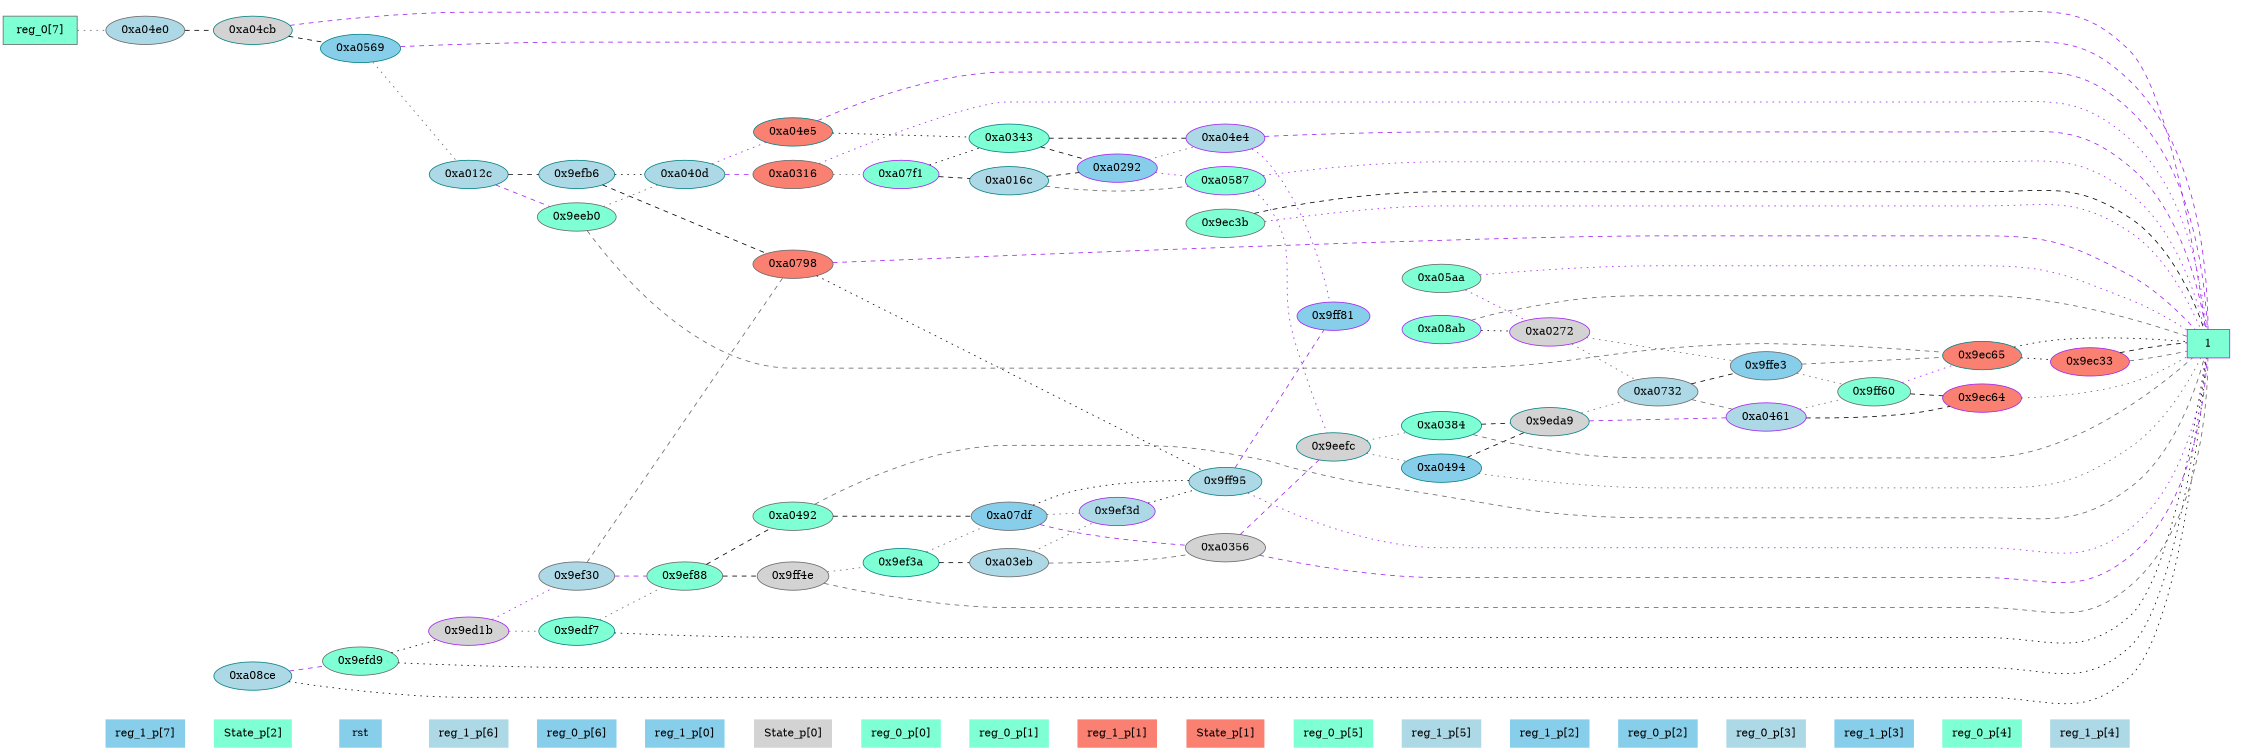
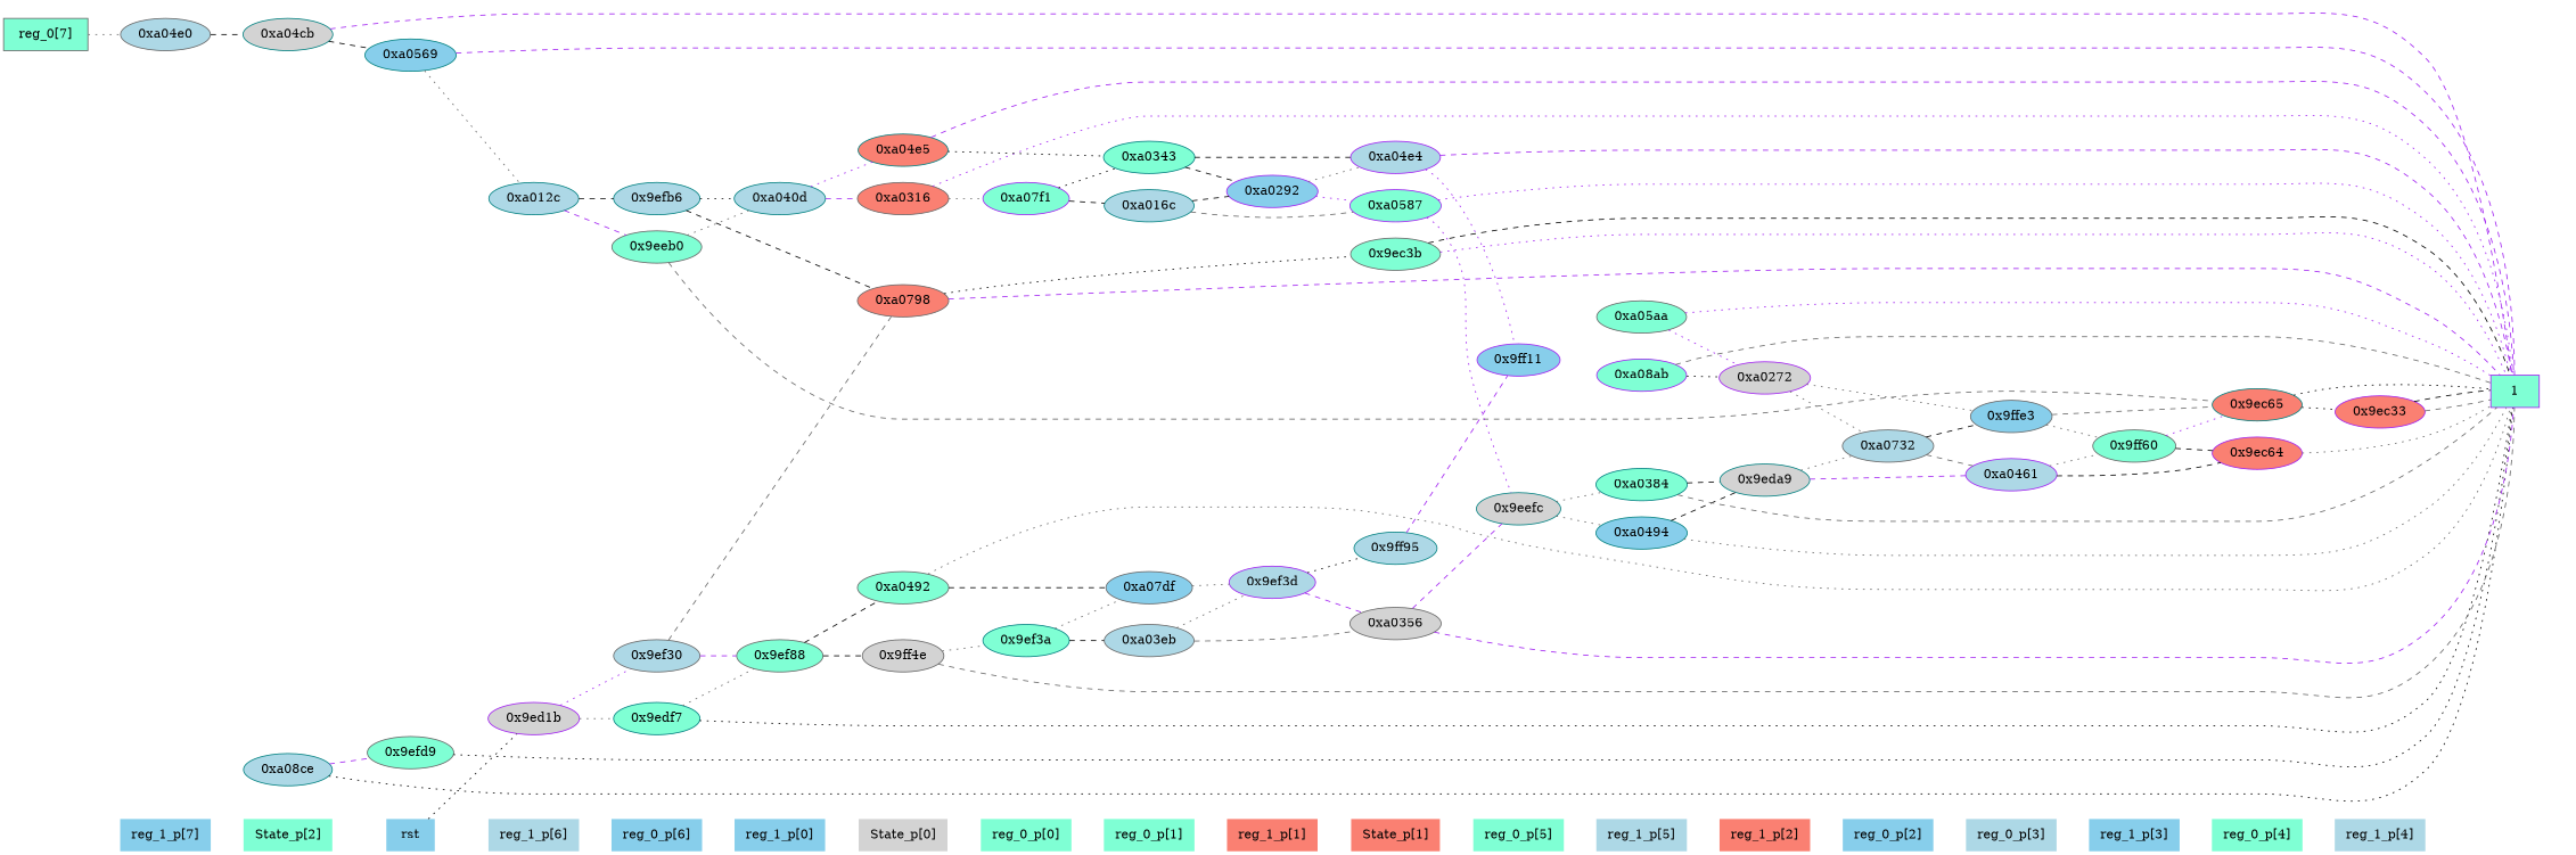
  digraph {
    rankdir=LR
    node [style=filled color=gray40 fillcolor=aquamarine]
    edge [dir=none style=dotted color=black]
    "CONST NODES" [shape=plaintext style=invis color="" fillcolor=""]
    " reg_1_p[7] " [color=purple fillcolor=skyblue shape=plaintext]
    " State_p[2] " [color=purple shape=plaintext]
    " rst " [color=purple fillcolor=skyblue shape=plaintext]
    " reg_1_p[6] " [fillcolor=lightblue shape=plaintext]
    " reg_0_p[6] " [fillcolor=skyblue shape=plaintext]
    " reg_1_p[0] " [color=teal fillcolor=skyblue shape=plaintext]
    " State_p[0] " [color=teal fillcolor=lightgrey shape=plaintext]
    " reg_0_p[0] " [shape=plaintext]
    " reg_0_p[1] " [color=teal shape=plaintext]
    " reg_1_p[1] " [color=purple fillcolor=salmon shape=plaintext]
    " State_p[1] " [fillcolor=salmon shape=plaintext]
    " reg_0_p[5] " [color=purple shape=plaintext]
    " reg_1_p[5] " [fillcolor=lightblue shape=plaintext]
-   " reg_1_p[2] " [fillcolor=skyblue shape=plaintext]
+   " reg_1_p[2] " [fillcolor=salmon shape=plaintext]
    " reg_0_p[2] " [color=teal fillcolor=skyblue shape=plaintext]
    " reg_0_p[3] " [fillcolor=lightblue shape=plaintext]
    " reg_1_p[3] " [color=teal fillcolor=skyblue shape=plaintext]
    " reg_0_p[4] " [color=purple shape=plaintext]
    " reg_1_p[4] " [fillcolor=lightblue shape=plaintext]
    "  reg_0[7]  " [shape=box]
    "0xa04e0" [fillcolor=lightblue]
    "0xa04cb" [color=teal fillcolor=lightgrey]
    "0xa08ce" [color=teal fillcolor=lightblue]
    "0x9efd9"
    "0xa0569" [color=teal fillcolor=skyblue]
    "0xa012c" [color=teal fillcolor=lightblue]
    "0x9ed1b" [color=purple fillcolor=lightgrey]
    "0x9ef30" [fillcolor=lightblue]
    "0x9eeb0"
    "0x9edf7" [color=teal]
    "0x9efb6" [color=teal fillcolor=lightblue]
    "0xa040d" [color=teal fillcolor=lightblue]
    "0x9ef88"
    "0xa0316" [fillcolor=salmon]
    "0xa04e5" [color=teal fillcolor=salmon]
    "0xa0798" [fillcolor=salmon]
    "0x9ff4e" [fillcolor=lightgrey]
    "0xa0492"
    "0x9ef3a" [color=teal]
    "0xa07f1" [color=purple]
    "0xa07df" [fillcolor=skyblue]
    "0xa0343" [color=teal]
    "0xa016c" [color=teal fillcolor=lightblue]
    "0xa03eb" [fillcolor=lightblue]
    "0xa0292" [color=purple fillcolor=skyblue]
    "0x9ef3d" [color=purple fillcolor=lightblue]
    "0xa0356" [fillcolor=lightgrey]
    "0xa0587" [color=purple]
    "0x9ec3b"
    "0x9ff95" [color=teal fillcolor=lightblue]
    "0xa04e4" [color=purple fillcolor=lightblue]
    "0x9eefc" [color=teal fillcolor=lightgrey]
-   "0x9ff11" [color=purple fillcolor=skyblue label="0x9ff81"]
+   "0x9ff11" [color=purple fillcolor=skyblue]
    "0xa08ab" [color=purple]
    "0xa05aa"
    "0xa0494" [color=teal fillcolor=skyblue]
    "0xa0384" [color=teal]
    "0xa0272" [color=purple fillcolor=lightgrey]
    "0x9eda9" [color=teal fillcolor=lightgrey]
    "0xa0732" [fillcolor=lightblue]
    "0x9ffe3" [fillcolor=skyblue]
    "0xa0461" [color=purple fillcolor=lightblue]
    "0x9ff60"
    "0x9ec65" [color=teal fillcolor=salmon]
    "0x9ec64" [color=purple fillcolor=salmon]
    "0x9ec33" [color=purple fillcolor=salmon]
    n68 [color=purple label=1 shape=box]
    subgraph sub_1 {
      "CONST NODES"
      " reg_1_p[7] "
      " State_p[2] "
      " rst "
      " reg_1_p[6] "
      " reg_0_p[6] "
      " reg_1_p[0] "
      " State_p[0] "
      " reg_0_p[0] "
      " reg_0_p[1] "
      " reg_1_p[1] "
      " State_p[1] "
      " reg_0_p[5] "
      " reg_1_p[5] "
      " reg_1_p[2] "
      " reg_0_p[2] "
      " reg_0_p[3] "
      " reg_1_p[3] "
      " reg_0_p[4] "
      " reg_1_p[4] "
    }
    subgraph sub_2 {
      rank=same
      "  reg_0[7]  "
    }
    subgraph sub_3 {
      rank=same
      " reg_1_p[7] "
      "0xa04e0"
    }
    subgraph sub_4 {
      rank=same
      " State_p[2] "
      "0xa04cb"
      "0xa08ce"
    }
    subgraph sub_5 {
      rank=same
      " rst "
      "0x9efd9"
      "0xa0569"
    }
    subgraph sub_6 {
      rank=same
      " reg_1_p[6] "
      "0xa012c"
      "0x9ed1b"
    }
    subgraph sub_7 {
      rank=same
      " reg_0_p[6] "
      "0x9ef30"
      "0x9eeb0"
      "0x9edf7"
      "0x9efb6"
    }
    subgraph sub_8 {
      rank=same
      " reg_1_p[0] "
      "0xa040d"
      "0x9ef88"
    }
    subgraph sub_9 {
      rank=same
      " State_p[0] "
      "0xa0316"
      "0xa04e5"
      "0xa0798"
      "0x9ff4e"
      "0xa0492"
    }
    subgraph sub_10 {
      rank=same
      " reg_0_p[0] "
      "0x9ef3a"
      "0xa07f1"
    }
    subgraph sub_11 {
      rank=same
      " reg_0_p[1] "
      "0xa07df"
      "0xa0343"
      "0xa016c"
      "0xa03eb"
    }
    subgraph sub_12 {
      rank=same
      " reg_1_p[1] "
      "0xa0292"
      "0x9ef3d"
    }
    subgraph sub_13 {
      rank=same
      " State_p[1] "
      "0xa0356"
      "0xa0587"
      "0x9ec3b"
      "0x9ff95"
      "0xa04e4"
    }
    subgraph sub_14 {
      rank=same
      " reg_0_p[5] "
      "0x9eefc"
      "0x9ff11"
    }
    subgraph sub_15 {
      rank=same
      " reg_1_p[5] "
      "0xa08ab"
      "0xa05aa"
      "0xa0494"
      "0xa0384"
    }
    subgraph sub_16 {
      rank=same
      " reg_1_p[2] "
      "0xa0272"
      "0x9eda9"
    }
    subgraph sub_17 {
      rank=same
      " reg_0_p[2] "
      "0xa0732"
    }
    subgraph sub_18 {
      rank=same
      " reg_0_p[3] "
      "0x9ffe3"
      "0xa0461"
    }
    subgraph sub_19 {
      rank=same
      " reg_1_p[3] "
      "0x9ff60"
    }
    subgraph sub_20 {
      rank=same
      " reg_0_p[4] "
      "0x9ec65"
      "0x9ec64"
    }
    subgraph sub_21 {
      rank=same
      " reg_1_p[4] "
      "0x9ec33"
    }
    subgraph sub_22 {
      rank=same
      "CONST NODES"
      subgraph sub_23 {
        rank=same
        n68
      }
    }
    " reg_1_p[7] " -> " State_p[2] " [style=invis color=""]
    " State_p[2] " -> " rst " [style=invis color=""]
    " rst " -> " reg_1_p[6] " [style=invis color=""]
    " reg_1_p[6] " -> " reg_0_p[6] " [style=invis color=""]
    " reg_0_p[6] " -> " reg_1_p[0] " [style=invis color=""]
    " reg_1_p[0] " -> " State_p[0] " [style=invis color=""]
    " State_p[0] " -> " reg_0_p[0] " [style=invis color=""]
    " reg_0_p[0] " -> " reg_0_p[1] " [style=invis color=""]
    " reg_0_p[1] " -> " reg_1_p[1] " [style=invis color=""]
    " reg_1_p[1] " -> " State_p[1] " [style=invis color=""]
    " State_p[1] " -> " reg_0_p[5] " [style=invis color=""]
    " reg_0_p[5] " -> " reg_1_p[5] " [style=invis color=""]
    " reg_1_p[5] " -> " reg_1_p[2] " [style=invis color=""]
    " reg_1_p[2] " -> " reg_0_p[2] " [style=invis color=""]
    " reg_0_p[2] " -> " reg_0_p[3] " [style=invis color=""]
    " reg_0_p[3] " -> " reg_1_p[3] " [style=invis color=""]
    " reg_1_p[3] " -> " reg_0_p[4] " [style=invis color=""]
    " reg_0_p[4] " -> " reg_1_p[4] " [style=invis color=""]
    " reg_1_p[4] " -> "CONST NODES" [style=invis color=""]
    "  reg_0[7]  " -> "0xa04e0" [color=gray40]
    "0xa04e0" -> "0xa04cb" [style=dashed]
    "0xa04cb" -> "0xa0569" [style=dashed]
    "0xa04cb" -> n68 [color=purple style=dashed]
    "0xa08ce" -> "0x9efd9" [color=purple style=dashed]
    "0xa08ce" -> n68
-   "0x9efd9" -> "0x9ed1b"
+   " rst " -> "0x9ed1b"
    "0x9efd9" -> n68
    "0xa0569" -> "0xa012c" [color=gray40]
    "0xa0569" -> n68 [color=purple style=dashed]
    "0xa012c" -> "0x9eeb0" [color=purple style=dashed]
    "0xa012c" -> "0x9efb6" [style=dashed]
    "0x9ed1b" -> "0x9ef30" [color=purple]
    "0x9ed1b" -> "0x9edf7" [color=gray40]
    "0x9ef30" -> "0x9ef88" [color=purple style=dashed]
    "0x9ef30" -> "0xa0798" [color=gray40 style=dashed]
    "0x9eeb0" -> "0xa040d" [color=gray40]
    "0x9eeb0" -> "0x9ec65" [color=gray40 style=dashed]
    "0x9edf7" -> "0x9ef88" [color=gray40]
    "0x9edf7" -> n68
    "0x9efb6" -> "0xa040d"
    "0x9efb6" -> "0xa0798" [style=dashed]
    "0xa040d" -> "0xa0316" [color=purple style=dashed]
    "0xa040d" -> "0xa04e5" [color=purple]
    "0x9ef88" -> "0x9ff4e" [style=dashed]
    "0x9ef88" -> "0xa0492" [style=dashed]
    "0xa0316" -> "0xa07f1" [color=gray40]
    "0xa0316" -> n68 [color=purple]
    "0xa04e5" -> "0xa0343"
    "0xa04e5" -> n68 [color=purple style=dashed]
-   "0xa0798" -> "0x9ff95"
+   "0xa0798" -> "0x9ec3b"
    "0xa0798" -> n68 [color=purple style=dashed]
    "0x9ff4e" -> "0x9ef3a" [color=gray40]
    "0x9ff4e" -> n68 [color=gray40 style=dashed]
    "0xa0492" -> "0xa07df" [style=dashed]
-   "0xa0492" -> n68 [color=gray40 style=dashed]
+   "0xa0492" -> n68 [color=gray40]
    "0x9ef3a" -> "0xa07df" [color=gray40]
    "0x9ef3a" -> "0xa03eb" [style=dashed]
    "0xa07f1" -> "0xa0343"
    "0xa07f1" -> "0xa016c" [style=dashed]
    "0xa07df" -> "0x9ef3d" [color=gray40]
-   "0xa07df" -> "0x9ff95"
    "0xa0343" -> "0xa0292" [style=dashed]
    "0xa0343" -> "0xa04e4" [style=dashed]
    "0xa016c" -> "0xa0292" [style=dashed]
    "0xa016c" -> "0xa0587" [color=gray40 style=dashed]
    "0xa03eb" -> "0x9ef3d" [color=gray40]
    "0xa03eb" -> "0xa0356" [color=gray40 style=dashed]
    "0xa0292" -> "0xa0587" [color=purple]
    "0xa0292" -> "0xa04e4" [color=gray40]
-   "0xa07df" -> "0xa0356" [color=purple style=dashed]
+   "0x9ef3d" -> "0xa0356" [color=purple style=dashed]
    "0x9ef3d" -> "0x9ff95"
    "0xa0356" -> "0x9eefc" [color=purple style=dashed]
    "0xa0356" -> n68 [color=purple style=dashed]
    "0xa0587" -> "0x9eefc" [color=purple]
    "0xa0587" -> n68 [color=purple]
    "0x9ec3b" -> n68 [color=purple]
    "0x9ec3b" -> n68 [style=dashed]
    "0x9ff95" -> "0x9ff11" [color=purple style=dashed]
-   "0x9ff95" -> n68 [color=purple]
    "0xa04e4" -> "0x9ff11" [color=purple]
    "0xa04e4" -> n68 [color=purple style=dashed]
    "0x9eefc" -> "0xa0494" [color=gray40]
    "0x9eefc" -> "0xa0384" [color=gray40]
    "0xa08ab" -> "0xa0272"
    "0xa08ab" -> n68 [color=gray40 style=dashed]
    "0xa05aa" -> "0xa0272" [color=purple]
    "0xa05aa" -> n68 [color=purple]
    "0xa0494" -> "0x9eda9" [style=dashed]
    "0xa0494" -> n68 [color=gray40]
    "0xa0384" -> "0x9eda9" [style=dashed]
    "0xa0384" -> n68 [color=gray40 style=dashed]
    "0xa0272" -> "0xa0732" [color=gray40]
    "0xa0272" -> "0x9ffe3" [color=gray40]
    "0x9eda9" -> "0xa0732" [color=gray40]
    "0x9eda9" -> "0xa0461" [color=purple style=dashed]
    "0xa0732" -> "0x9ffe3" [style=dashed]
    "0xa0732" -> "0xa0461" [color=gray40 style=dashed]
    "0x9ffe3" -> "0x9ff60" [color=gray40]
    "0x9ffe3" -> "0x9ec65" [color=gray40 style=dashed]
    "0xa0461" -> "0x9ff60" [color=gray40]
    "0xa0461" -> "0x9ec64" [style=dashed]
    "0x9ff60" -> "0x9ec65" [color=purple]
    "0x9ff60" -> "0x9ec64" [style=dashed]
    "0x9ec65" -> "0x9ec33"
    "0x9ec65" -> n68
    "0x9ec64" -> n68 [color=gray40]
    "0x9ec33" -> n68 [color=gray40 style=dashed]
    "0x9ec33" -> n68 [style=dashed]
  }
